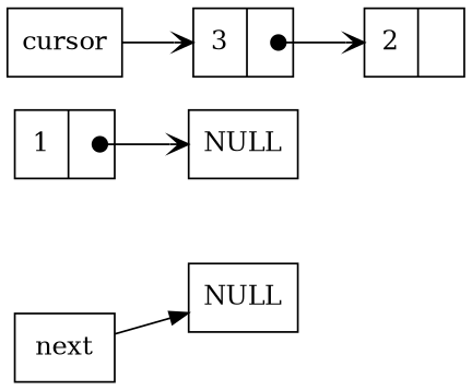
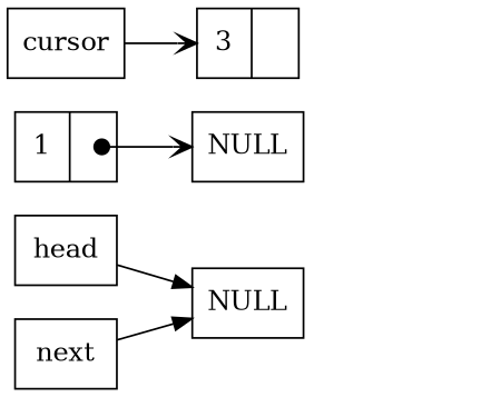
  digraph {
    rankdir=LR
    node [shape=record]
    edge [arrowhead=vee]
+   n1 [label=head]
    NULL
    n3 [label="{ <data> 1 | <ref>  }"]
    n4 [label=NULL]
-   n5 [label="{ <data> 2 | <ref>  }"]
    n6 [label="{ <data> 3 | <ref>  }"]
    n7 [label=cursor]
    n8 [label=next]
+   n1 -> NULL [arrowhead=""]
    n3 -> n4 [arrowtail=dot dir=both tailclip=false tailport="ref:c"]
-   n6 -> n5 [arrowtail=dot dir=both headport=data tailclip=false tailport="ref:c"]
    n7 -> n6
    n8 -> NULL [arrowhead=""]
  }
